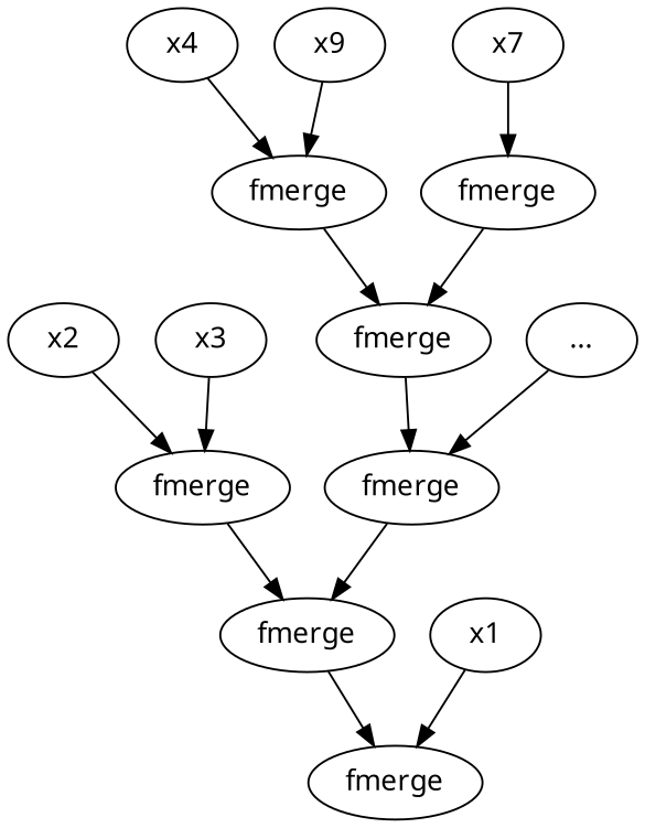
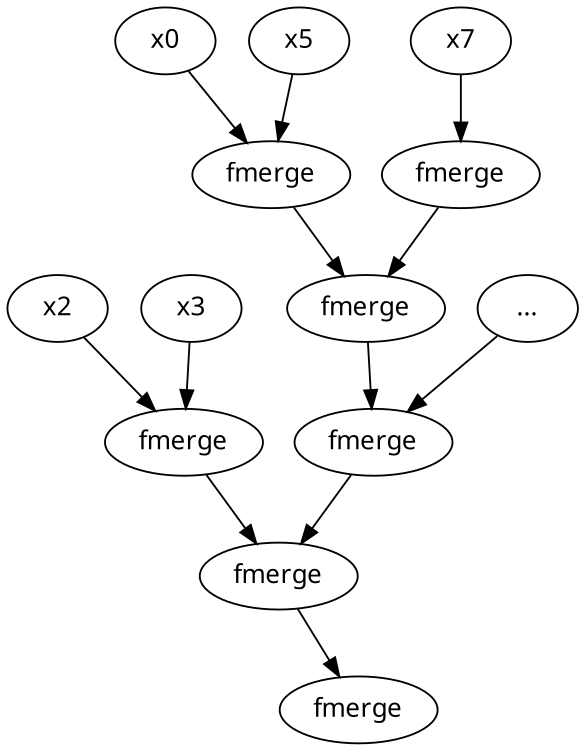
  digraph {
    fontname="Noto Sans"
    node [fontname="Noto Sans"]
    edge [fontname="Noto Sans"]
    n1 [label=fmerge]
    n2 [label=fmerge]
    n3 [label=fmerge]
    n4 [label=fmerge]
    n5 [label=fmerge]
    n6 [label=fmerge]
    n7 [label=fmerge]
    x2
    x3
    "..."
-   x4
-   x5 [label=x9]
+   x4 [label=x0]
+   x5
    x7
-   x1
    n2 -> n1
    n3 -> n2
    n4 -> n2
    n5 -> n4
    n6 -> n5
    n7 -> n5
    x2 -> n3
    x3 -> n3
    "..." -> n4
    x4 -> n6
    x5 -> n6
    x7 -> n7
-   x1 -> n1
  }
